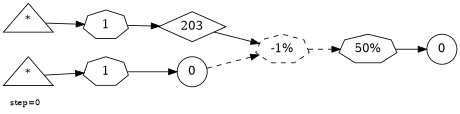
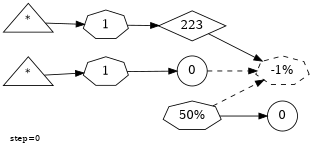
  digraph {
    fontsize=10
    label="step=0"
    labeljust=left
    labelloc=bottom
    rankdir=LR
    node [color=black labelfontcolor=black peripheries=1 shape=septagon]
    edge [color=black]
    n1 [label=<<SUP>*</SUP>> shape=triangle]
    n2 [label=1 labelfontcolor=""]
-   203 [shape=diamond]
+   203 [shape=diamond label=223]
    n4 [label=<<SUP>*</SUP>> shape=triangle]
    n5 [label=1 labelfontcolor=""]
    n6 [label=<0> shape=circle]
    n7 [label=<-1%> style=dashed labelfontcolor=""]
    n8 [label=<50%> labelfontcolor=""]
    n9 [label=<0> shape=circle]
    n1 -> n2
    n2 -> 203
    203 -> n7
    n4 -> n5
    n5 -> n6
    n6 -> n7 [style=dashed]
-   n7 -> n8 [style=dashed]
+   n8 -> n7 [style=dashed]
    n8 -> n9
  }
